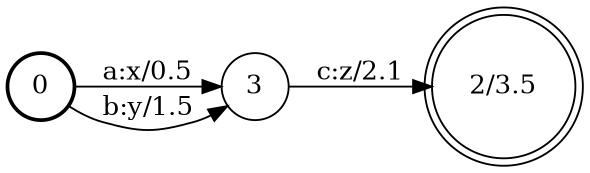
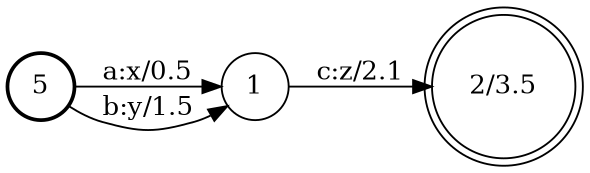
  digraph {
    nodesep=0.25
    rankdir=LR
    ranksep=0.4
    node [fontsize=14 shape=circle style=solid]
    edge [fontsize=14]
-   n1 [label=0 style=bold]
-   n2 [label=3]
+   n1 [label=5 style=bold]
+   n2 [label=1]
    n3 [label="2/3.5" shape=doublecircle]
    n1 -> n2 [label="a:x/0.5"]
    n1 -> n2 [label="b:y/1.5"]
    n2 -> n3 [label="c:z/2.1"]
  }
